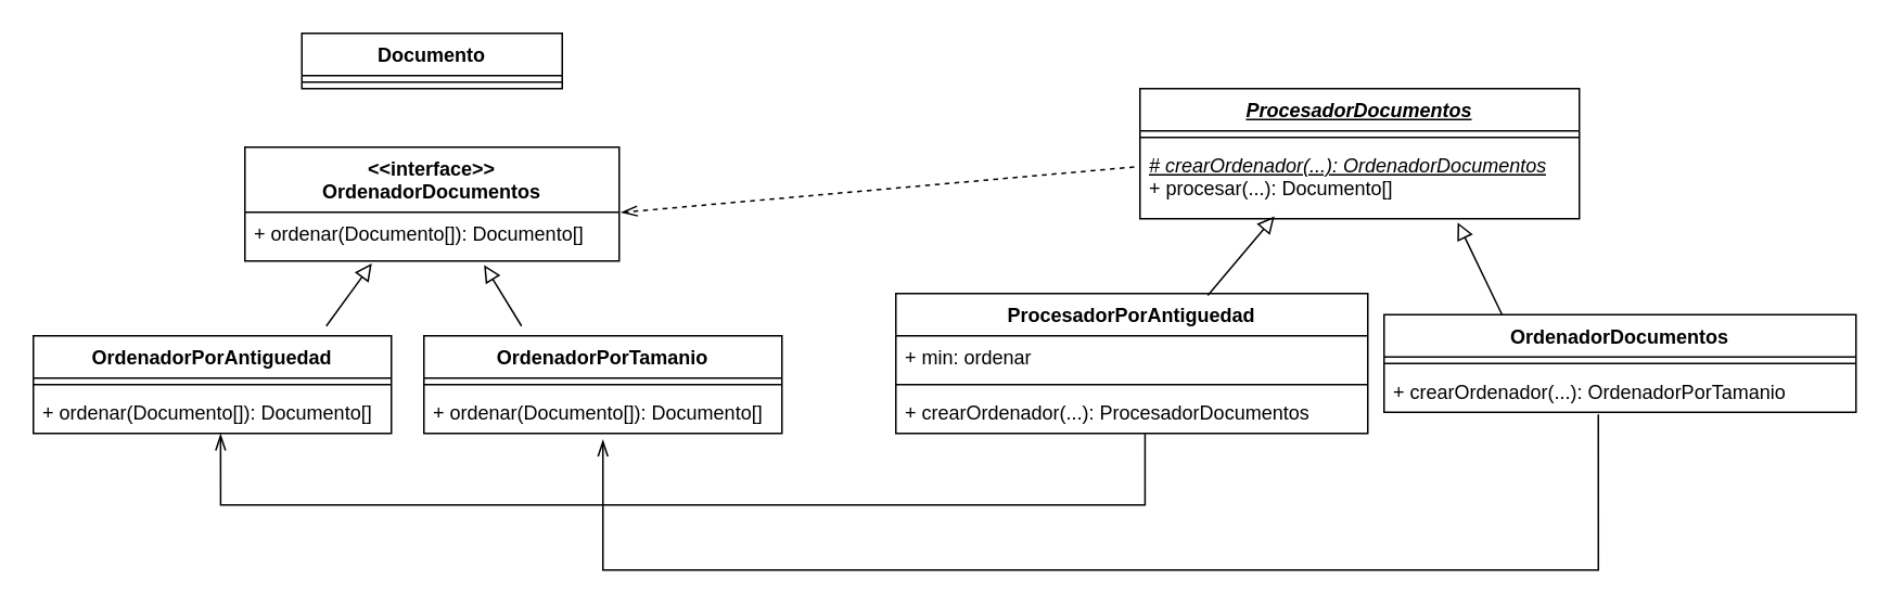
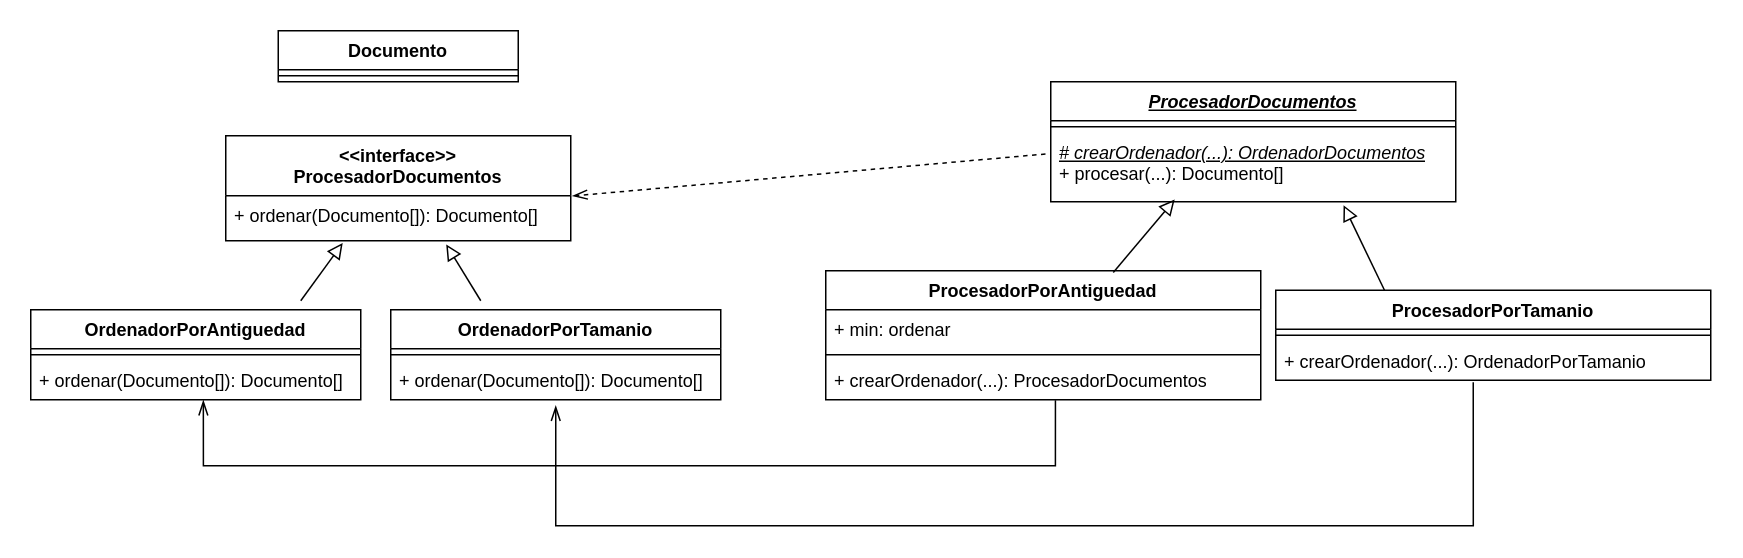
  <mxCell id="0" />
  <mxCell id="1" parent="0" />
  <mxCell id="2" value="&lt;i&gt;&lt;u&gt;ProcesadorDocumentos&lt;/u&gt;&lt;/i&gt;" style="swimlane;fontStyle=1;align=center;verticalAlign=top;childLayout=stackLayout;horizontal=1;startSize=26;horizontalStack=0;resizeParent=1;resizeParentMax=0;resizeLast=0;collapsible=1;marginBottom=0;whiteSpace=wrap;html=1;" parent="1" vertex="1"><mxGeometry x="700" y="54" width="270" height="80" as="geometry"><mxRectangle x="230" y="80" width="120" height="30" as="alternateBounds" /></mxGeometry></mxCell>
  <mxCell id="3" value="" style="line;strokeWidth=1;fillColor=none;align=left;verticalAlign=middle;spacingTop=-1;spacingLeft=3;spacingRight=3;rotatable=0;labelPosition=right;points=[];portConstraint=eastwest;strokeColor=inherit;" parent="2" vertex="1"><mxGeometry y="26" width="270" height="8" as="geometry" /></mxCell>
  <mxCell id="4" value="&lt;i&gt;&lt;u&gt;# crearOrdenador(...): OrdenadorDocumentos&lt;/u&gt;&lt;/i&gt;&lt;div&gt;+ procesar(...): Documento[]&lt;/div&gt;" style="text;strokeColor=none;fillColor=none;align=left;verticalAlign=top;spacingLeft=4;spacingRight=4;overflow=hidden;rotatable=0;points=[[0,0.5],[1,0.5]];portConstraint=eastwest;whiteSpace=wrap;html=1;" parent="2" vertex="1"><mxGeometry y="34" width="270" height="46" as="geometry" /></mxCell>
  <mxCell id="5" value="Documento" style="swimlane;fontStyle=1;align=center;verticalAlign=top;childLayout=stackLayout;horizontal=1;startSize=26;horizontalStack=0;resizeParent=1;resizeParentMax=0;resizeLast=0;collapsible=1;marginBottom=0;whiteSpace=wrap;html=1;" parent="1" vertex="1"><mxGeometry x="185" y="20" width="160" height="34" as="geometry"><mxRectangle x="170" y="290" width="100" height="30" as="alternateBounds" /></mxGeometry></mxCell>
  <mxCell id="6" value="" style="line;strokeWidth=1;fillColor=none;align=left;verticalAlign=middle;spacingTop=-1;spacingLeft=3;spacingRight=3;rotatable=0;labelPosition=right;points=[];portConstraint=eastwest;strokeColor=inherit;" parent="5" vertex="1"><mxGeometry y="26" width="160" height="8" as="geometry" /></mxCell>
  <mxCell id="7" value="" style="elbow=vertical;endArrow=block;html=1;rounded=0;endSize=8;startSize=8;entryX=0.639;entryY=1.084;entryDx=0;entryDy=0;endFill=0;entryPerimeter=0;" parent="1" target="9" edge="1"><mxGeometry width="50" height="50" relative="1" as="geometry"><mxPoint x="320" y="200" as="sourcePoint" /><mxPoint x="260" y="131.81" as="targetPoint" /></mxGeometry></mxCell>
- <mxCell id="8" value="&lt;div&gt;&amp;lt;&amp;lt;interface&amp;gt;&amp;gt;&lt;/div&gt;OrdenadorDocumentos" style="swimlane;fontStyle=1;align=center;verticalAlign=top;childLayout=stackLayout;horizontal=1;startSize=40;horizontalStack=0;resizeParent=1;resizeParentMax=0;resizeLast=0;collapsible=1;marginBottom=0;whiteSpace=wrap;html=1;" parent="1" vertex="1"><mxGeometry x="150" y="90" width="230" height="70" as="geometry"><mxRectangle x="230" y="80" width="120" height="30" as="alternateBounds" /></mxGeometry></mxCell>
+ <mxCell id="8" value="&lt;div&gt;&amp;lt;&amp;lt;interface&amp;gt;&amp;gt;&lt;/div&gt;ProcesadorDocumentos" style="swimlane;fontStyle=1;align=center;verticalAlign=top;childLayout=stackLayout;horizontal=1;startSize=40;horizontalStack=0;resizeParent=1;resizeParentMax=0;resizeLast=0;collapsible=1;marginBottom=0;whiteSpace=wrap;html=1;" parent="1" vertex="1"><mxGeometry x="150" y="90" width="230" height="70" as="geometry"><mxRectangle x="230" y="80" width="120" height="30" as="alternateBounds" /></mxGeometry></mxCell>
  <mxCell id="9" value="+ ordenar(Documento[]): Documento[]" style="text;strokeColor=none;fillColor=none;align=left;verticalAlign=top;spacingLeft=4;spacingRight=4;overflow=hidden;rotatable=0;points=[[0,0.5],[1,0.5]];portConstraint=eastwest;whiteSpace=wrap;html=1;" parent="8" vertex="1"><mxGeometry y="40" width="230" height="30" as="geometry" /></mxCell>
  <mxCell id="10" value="" style="endArrow=openThin;html=1;rounded=0;endSize=8;startSize=8;endFill=0;elbow=vertical;entryX=1.005;entryY=0.005;entryDx=0;entryDy=0;entryPerimeter=0;exitX=-0.013;exitY=0.308;exitDx=0;exitDy=0;dashed=1;exitPerimeter=0;" parent="1" source="4" target="9" edge="1"><mxGeometry width="50" height="50" relative="1" as="geometry"><mxPoint x="427" y="321" as="sourcePoint" /><mxPoint x="474" y="276" as="targetPoint" /></mxGeometry></mxCell>
  <mxCell id="11" value="ProcesadorPorAntiguedad" style="swimlane;fontStyle=1;align=center;verticalAlign=top;childLayout=stackLayout;horizontal=1;startSize=26;horizontalStack=0;resizeParent=1;resizeParentMax=0;resizeLast=0;collapsible=1;marginBottom=0;whiteSpace=wrap;html=1;" vertex="1" parent="1"><mxGeometry x="550" y="180" width="290" height="86" as="geometry" /></mxCell>
  <mxCell id="12" value="+ min: ordenar" style="text;strokeColor=none;fillColor=none;align=left;verticalAlign=top;spacingLeft=4;spacingRight=4;overflow=hidden;rotatable=0;points=[[0,0.5],[1,0.5]];portConstraint=eastwest;whiteSpace=wrap;html=1;" vertex="1" parent="11"><mxGeometry y="26" width="290" height="26" as="geometry" /></mxCell>
  <mxCell id="13" value="" style="line;strokeWidth=1;fillColor=none;align=left;verticalAlign=middle;spacingTop=-1;spacingLeft=3;spacingRight=3;rotatable=0;labelPosition=right;points=[];portConstraint=eastwest;strokeColor=inherit;" vertex="1" parent="11"><mxGeometry y="52" width="290" height="8" as="geometry" /></mxCell>
  <mxCell id="14" value="+ crearOrdenador(...): ProcesadorDocumentos" style="text;strokeColor=none;fillColor=none;align=left;verticalAlign=top;spacingLeft=4;spacingRight=4;overflow=hidden;rotatable=0;points=[[0,0.5],[1,0.5]];portConstraint=eastwest;whiteSpace=wrap;html=1;" vertex="1" parent="11"><mxGeometry y="60" width="290" height="26" as="geometry" /></mxCell>
- <mxCell id="15" value="OrdenadorDocumentos" style="swimlane;fontStyle=1;align=center;verticalAlign=top;childLayout=stackLayout;horizontal=1;startSize=26;horizontalStack=0;resizeParent=1;resizeParentMax=0;resizeLast=0;collapsible=1;marginBottom=0;whiteSpace=wrap;html=1;" vertex="1" parent="1"><mxGeometry x="850" y="193" width="290" height="60" as="geometry" /></mxCell>
+ <mxCell id="15" value="ProcesadorPorTamanio" style="swimlane;fontStyle=1;align=center;verticalAlign=top;childLayout=stackLayout;horizontal=1;startSize=26;horizontalStack=0;resizeParent=1;resizeParentMax=0;resizeLast=0;collapsible=1;marginBottom=0;whiteSpace=wrap;html=1;" vertex="1" parent="1"><mxGeometry x="850" y="193" width="290" height="60" as="geometry" /></mxCell>
  <mxCell id="16" value="" style="line;strokeWidth=1;fillColor=none;align=left;verticalAlign=middle;spacingTop=-1;spacingLeft=3;spacingRight=3;rotatable=0;labelPosition=right;points=[];portConstraint=eastwest;strokeColor=inherit;" vertex="1" parent="15"><mxGeometry y="26" width="290" height="8" as="geometry" /></mxCell>
  <mxCell id="17" value="+ crearOrdenador(...): OrdenadorPorTamanio" style="text;strokeColor=none;fillColor=none;align=left;verticalAlign=top;spacingLeft=4;spacingRight=4;overflow=hidden;rotatable=0;points=[[0,0.5],[1,0.5]];portConstraint=eastwest;whiteSpace=wrap;html=1;" vertex="1" parent="15"><mxGeometry y="34" width="290" height="26" as="geometry" /></mxCell>
  <mxCell id="18" value="OrdenadorPorAntiguedad" style="swimlane;fontStyle=1;align=center;verticalAlign=top;childLayout=stackLayout;horizontal=1;startSize=26;horizontalStack=0;resizeParent=1;resizeParentMax=0;resizeLast=0;collapsible=1;marginBottom=0;whiteSpace=wrap;html=1;" vertex="1" parent="1"><mxGeometry x="20" y="206" width="220" height="60" as="geometry" /></mxCell>
  <mxCell id="19" value="" style="line;strokeWidth=1;fillColor=none;align=left;verticalAlign=middle;spacingTop=-1;spacingLeft=3;spacingRight=3;rotatable=0;labelPosition=right;points=[];portConstraint=eastwest;strokeColor=inherit;" vertex="1" parent="18"><mxGeometry y="26" width="220" height="8" as="geometry" /></mxCell>
  <mxCell id="20" value="&lt;span style=&quot;color: rgb(0, 0, 0);&quot;&gt;+ ordenar(Documento[]): Documento[]&lt;/span&gt;" style="text;strokeColor=none;fillColor=none;align=left;verticalAlign=top;spacingLeft=4;spacingRight=4;overflow=hidden;rotatable=0;points=[[0,0.5],[1,0.5]];portConstraint=eastwest;whiteSpace=wrap;html=1;" vertex="1" parent="18"><mxGeometry y="34" width="220" height="26" as="geometry" /></mxCell>
  <mxCell id="21" value="" style="elbow=vertical;endArrow=block;html=1;rounded=0;endSize=8;startSize=8;entryX=0.339;entryY=1.052;entryDx=0;entryDy=0;endFill=0;entryPerimeter=0;" edge="1" parent="1" target="9"><mxGeometry width="50" height="50" relative="1" as="geometry"><mxPoint x="200" y="200" as="sourcePoint" /><mxPoint x="390" y="155" as="targetPoint" /></mxGeometry></mxCell>
  <mxCell id="22" value="OrdenadorPorTamanio" style="swimlane;fontStyle=1;align=center;verticalAlign=top;childLayout=stackLayout;horizontal=1;startSize=26;horizontalStack=0;resizeParent=1;resizeParentMax=0;resizeLast=0;collapsible=1;marginBottom=0;whiteSpace=wrap;html=1;" parent="1" vertex="1"><mxGeometry x="260" y="206" width="220" height="60" as="geometry" /></mxCell>
  <mxCell id="23" value="" style="line;strokeWidth=1;fillColor=none;align=left;verticalAlign=middle;spacingTop=-1;spacingLeft=3;spacingRight=3;rotatable=0;labelPosition=right;points=[];portConstraint=eastwest;strokeColor=inherit;" parent="22" vertex="1"><mxGeometry y="26" width="220" height="8" as="geometry" /></mxCell>
  <mxCell id="24" value="&lt;span style=&quot;color: rgb(0, 0, 0);&quot;&gt;+ ordenar(Documento[]): Documento[]&lt;/span&gt;" style="text;strokeColor=none;fillColor=none;align=left;verticalAlign=top;spacingLeft=4;spacingRight=4;overflow=hidden;rotatable=0;points=[[0,0.5],[1,0.5]];portConstraint=eastwest;whiteSpace=wrap;html=1;" parent="22" vertex="1"><mxGeometry y="34" width="220" height="26" as="geometry" /></mxCell>
  <mxCell id="25" value="" style="elbow=vertical;endArrow=block;html=1;rounded=0;endSize=8;startSize=8;entryX=0.723;entryY=1.051;entryDx=0;entryDy=0;endFill=0;entryPerimeter=0;exitX=0.25;exitY=0;exitDx=0;exitDy=0;" edge="1" parent="1" source="15" target="4"><mxGeometry width="50" height="50" relative="1" as="geometry"><mxPoint x="330" y="210" as="sourcePoint" /><mxPoint x="307" y="173" as="targetPoint" /></mxGeometry></mxCell>
  <mxCell id="26" value="" style="elbow=vertical;endArrow=block;html=1;rounded=0;endSize=8;startSize=8;entryX=0.306;entryY=0.968;entryDx=0;entryDy=0;endFill=0;entryPerimeter=0;exitX=0.661;exitY=0.013;exitDx=0;exitDy=0;exitPerimeter=0;" edge="1" parent="1" source="11" target="4"><mxGeometry width="50" height="50" relative="1" as="geometry"><mxPoint x="933" y="203" as="sourcePoint" /><mxPoint x="905" y="146" as="targetPoint" /></mxGeometry></mxCell>
  <mxCell id="27" value="" style="elbow=vertical;endArrow=openThin;html=1;rounded=0;endSize=8;startSize=8;entryX=0.523;entryY=1.013;entryDx=0;entryDy=0;exitX=0.528;exitY=1.013;exitDx=0;exitDy=0;endFill=0;exitPerimeter=0;entryPerimeter=0;edgeStyle=orthogonalEdgeStyle;" edge="1" parent="1" source="14" target="20"><mxGeometry width="50" height="50" relative="1" as="geometry"><mxPoint x="275" y="100" as="sourcePoint" /><mxPoint x="275" y="64" as="targetPoint" /><Array as="points"><mxPoint x="703" y="310" /><mxPoint x="135" y="310" /></Array></mxGeometry></mxCell>
  <mxCell id="28" value="" style="elbow=vertical;endArrow=openThin;html=1;rounded=0;endSize=8;startSize=8;exitX=0.454;exitY=1.051;exitDx=0;exitDy=0;endFill=0;exitPerimeter=0;edgeStyle=orthogonalEdgeStyle;" edge="1" parent="1" source="17"><mxGeometry width="50" height="50" relative="1" as="geometry"><mxPoint x="713" y="276" as="sourcePoint" /><mxPoint x="370" y="270" as="targetPoint" /><Array as="points"><mxPoint x="982" y="350" /><mxPoint x="370" y="350" /></Array></mxGeometry></mxCell>
